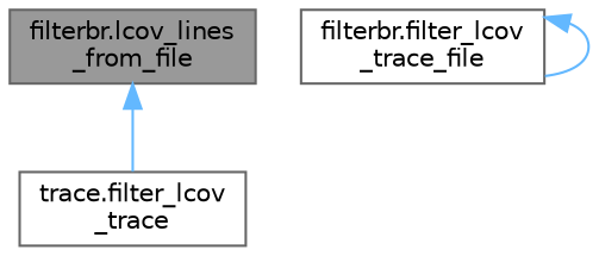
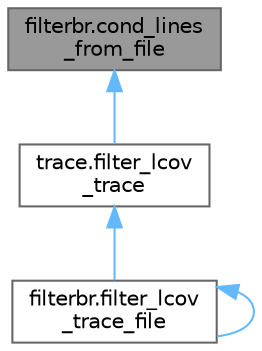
  digraph {
    fontname="DejaVu Sans"
    rankdir=TB
    node [color=grey40 fillcolor=white fontname="DejaVu Sans" fontsize=10 shape=box style=filled]
    edge [color=steelblue1 dir=back fontname="DejaVu Sans" fontsize=10 labelfontname=Helvetica labelfontsize=10 style=solid]
-   n1 [color=gray40 fillcolor=grey60 fontcolor=black height=0.2 label="filterbr.lcov_lines\l_from_file" width=0.4]
+   n1 [color=gray40 fillcolor=grey60 fontcolor=black height=0.2 label="filterbr.cond_lines\l_from_file" width=0.4]
    n2 [height=0.2 label="trace.filter_lcov\l_trace" width=0.4]
    n3 [height=0.2 label="filterbr.filter_lcov\l_trace_file" width=0.4]
    n1 -> n2
+   n2 -> n3
    n3 -> n3
  }
